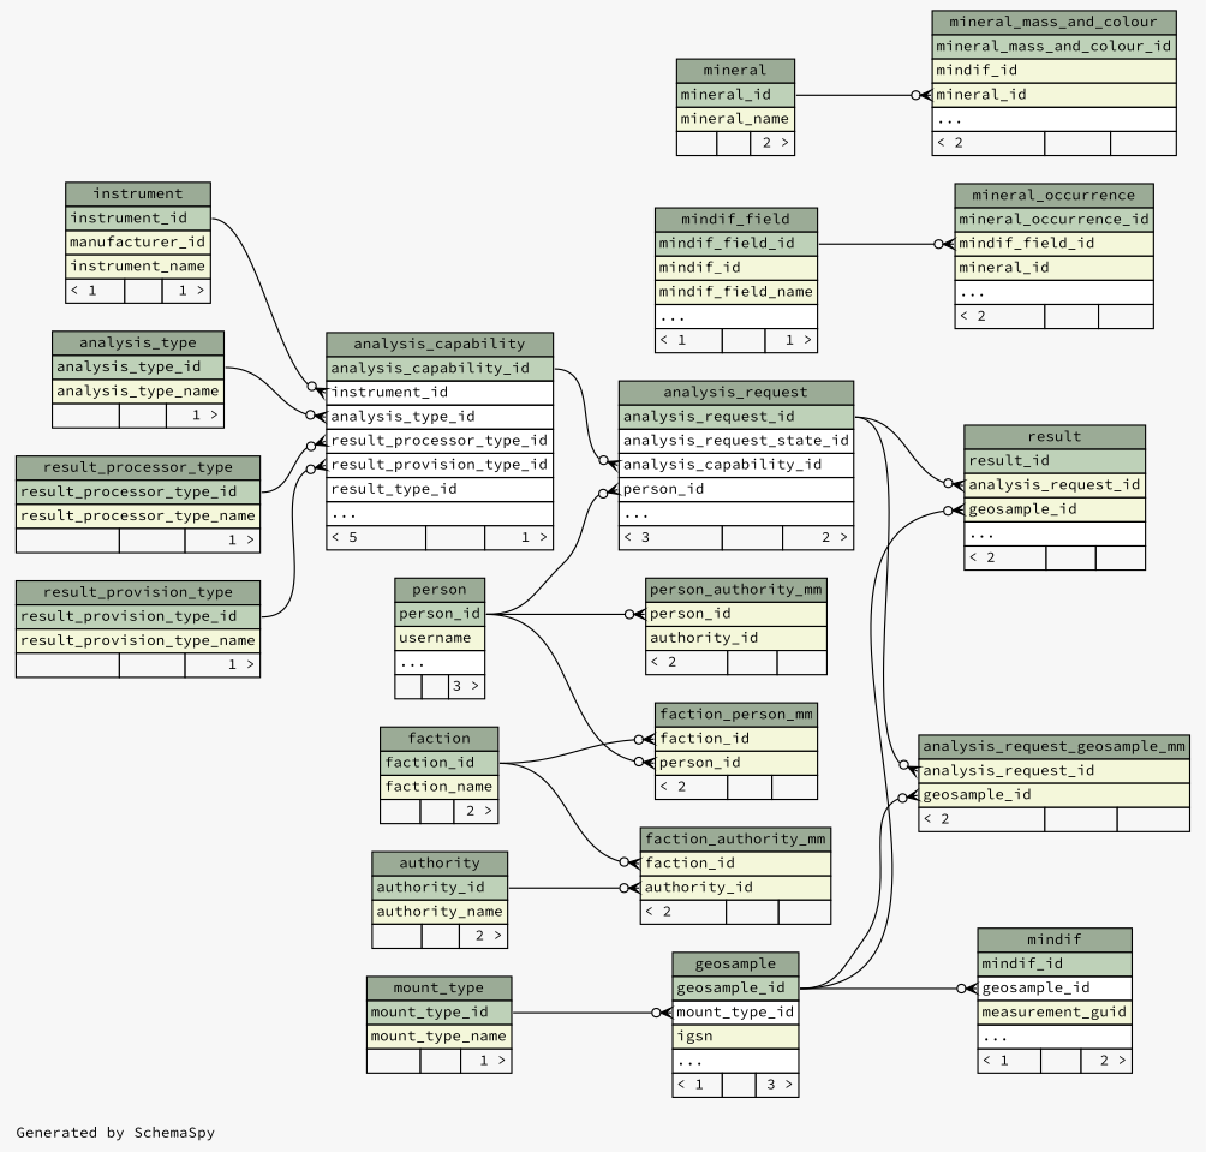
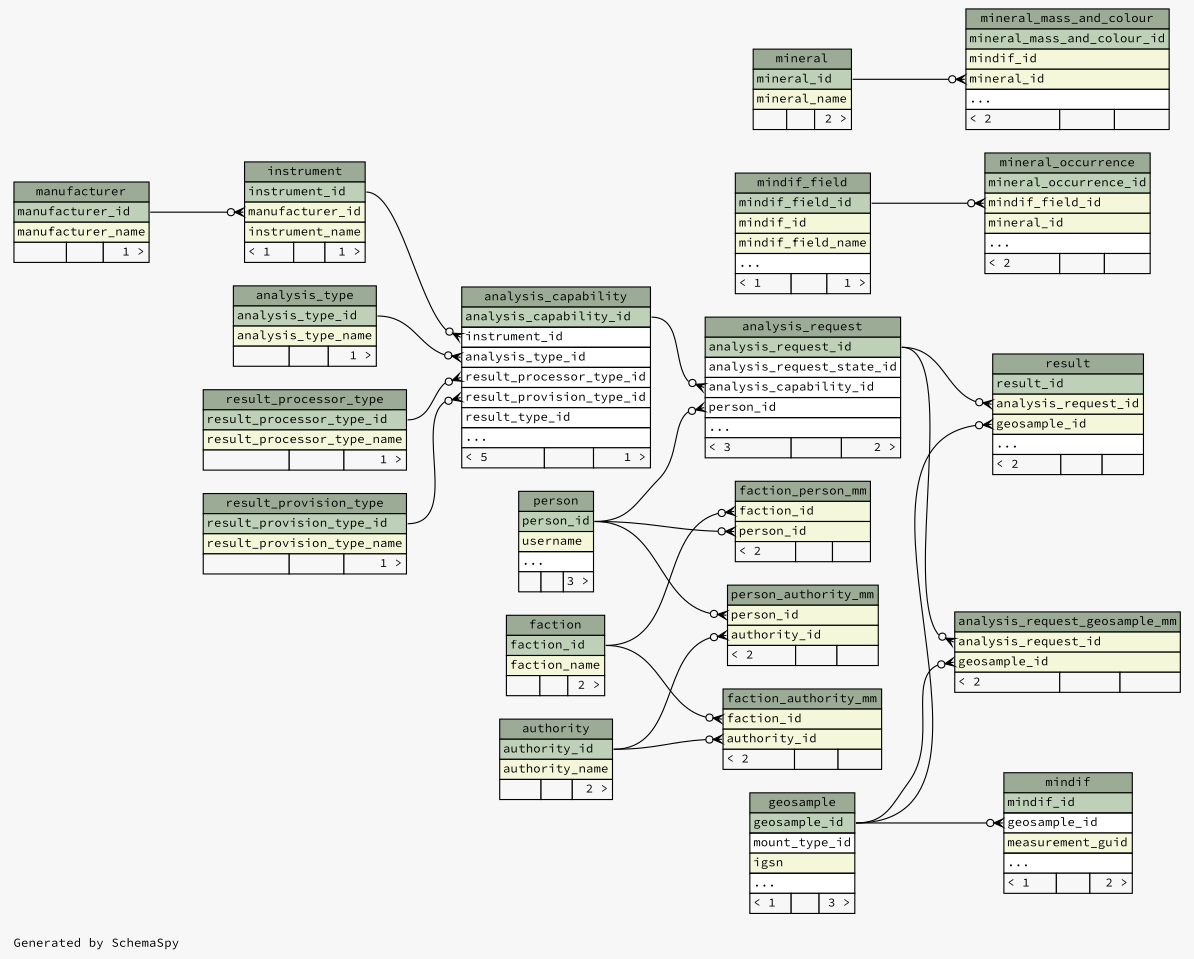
  digraph {
    bgcolor="#f7f7f7"
    fontname="Source Code Pro"
    fontsize=11
    label="\nGenerated by SchemaSpy"
    labeljust=l
    nodesep=0.18
    rankdir=RL
    ranksep=0.46
    node [fontname="Source Code Pro" fontsize=11 shape=plaintext]
    edge [arrowhead=none arrowsize=0.8 arrowtail=crowodot dir=back fontname="Source Code Pro" headport="person_id:e" tailport="person_id:w"]
    n1 [label=<     <TABLE BORDER="0" CELLBORDER="1" CELLSPACING="0" BGCOLOR="#ffffff">       <TR><TD COLSPAN="3" BGCOLOR="#9bab96" ALIGN="CENTER">analysis_capability</TD></TR>       <TR><TD PORT="analysis_capability_id" COLSPAN="3" BGCOLOR="#bed1b8" ALIGN="LEFT">analysis_capability_id</TD></TR>       <TR><TD PORT="instrument_id" COLSPAN="3" ALIGN="LEFT">instrument_id</TD></TR>       <TR><TD PORT="analysis_type_id" COLSPAN="3" ALIGN="LEFT">analysis_type_id</TD></TR>       <TR><TD PORT="result_processor_type_id" COLSPAN="3" ALIGN="LEFT">result_processor_type_id</TD></TR>       <TR><TD PORT="result_provision_type_id" COLSPAN="3" ALIGN="LEFT">result_provision_type_id</TD></TR>       <TR><TD PORT="result_type_id" COLSPAN="3" ALIGN="LEFT">result_type_id</TD></TR>       <TR><TD PORT="elipses" COLSPAN="3" ALIGN="LEFT">...</TD></TR>       <TR><TD ALIGN="LEFT" BGCOLOR="#f7f7f7">&lt; 5</TD><TD ALIGN="RIGHT" BGCOLOR="#f7f7f7">  </TD><TD ALIGN="RIGHT" BGCOLOR="#f7f7f7">1 &gt;</TD></TR>     </TABLE>>]
    n2 [label=<     <TABLE BORDER="0" CELLBORDER="1" CELLSPACING="0" BGCOLOR="#ffffff">       <TR><TD COLSPAN="3" BGCOLOR="#9bab96" ALIGN="CENTER">analysis_type</TD></TR>       <TR><TD PORT="analysis_type_id" COLSPAN="3" BGCOLOR="#bed1b8" ALIGN="LEFT">analysis_type_id</TD></TR>       <TR><TD PORT="analysis_type_name" COLSPAN="3" BGCOLOR="#f4f7da" ALIGN="LEFT">analysis_type_name</TD></TR>       <TR><TD ALIGN="LEFT" BGCOLOR="#f7f7f7">  </TD><TD ALIGN="RIGHT" BGCOLOR="#f7f7f7">  </TD><TD ALIGN="RIGHT" BGCOLOR="#f7f7f7">1 &gt;</TD></TR>     </TABLE>>]
    n3 [label=<     <TABLE BORDER="0" CELLBORDER="1" CELLSPACING="0" BGCOLOR="#ffffff">       <TR><TD COLSPAN="3" BGCOLOR="#9bab96" ALIGN="CENTER">instrument</TD></TR>       <TR><TD PORT="instrument_id" COLSPAN="3" BGCOLOR="#bed1b8" ALIGN="LEFT">instrument_id</TD></TR>       <TR><TD PORT="manufacturer_id" COLSPAN="3" BGCOLOR="#f4f7da" ALIGN="LEFT">manufacturer_id</TD></TR>       <TR><TD PORT="instrument_name" COLSPAN="3" BGCOLOR="#f4f7da" ALIGN="LEFT">instrument_name</TD></TR>       <TR><TD ALIGN="LEFT" BGCOLOR="#f7f7f7">&lt; 1</TD><TD ALIGN="RIGHT" BGCOLOR="#f7f7f7">  </TD><TD ALIGN="RIGHT" BGCOLOR="#f7f7f7">1 &gt;</TD></TR>     </TABLE>>]
    n4 [label=<     <TABLE BORDER="0" CELLBORDER="1" CELLSPACING="0" BGCOLOR="#ffffff">       <TR><TD COLSPAN="3" BGCOLOR="#9bab96" ALIGN="CENTER">result_processor_type</TD></TR>       <TR><TD PORT="result_processor_type_id" COLSPAN="3" BGCOLOR="#bed1b8" ALIGN="LEFT">result_processor_type_id</TD></TR>       <TR><TD PORT="result_processor_type_name" COLSPAN="3" BGCOLOR="#f4f7da" ALIGN="LEFT">result_processor_type_name</TD></TR>       <TR><TD ALIGN="LEFT" BGCOLOR="#f7f7f7">  </TD><TD ALIGN="RIGHT" BGCOLOR="#f7f7f7">  </TD><TD ALIGN="RIGHT" BGCOLOR="#f7f7f7">1 &gt;</TD></TR>     </TABLE>>]
    n5 [label=<     <TABLE BORDER="0" CELLBORDER="1" CELLSPACING="0" BGCOLOR="#ffffff">       <TR><TD COLSPAN="3" BGCOLOR="#9bab96" ALIGN="CENTER">result_provision_type</TD></TR>       <TR><TD PORT="result_provision_type_id" COLSPAN="3" BGCOLOR="#bed1b8" ALIGN="LEFT">result_provision_type_id</TD></TR>       <TR><TD PORT="result_provision_type_name" COLSPAN="3" BGCOLOR="#f4f7da" ALIGN="LEFT">result_provision_type_name</TD></TR>       <TR><TD ALIGN="LEFT" BGCOLOR="#f7f7f7">  </TD><TD ALIGN="RIGHT" BGCOLOR="#f7f7f7">  </TD><TD ALIGN="RIGHT" BGCOLOR="#f7f7f7">1 &gt;</TD></TR>     </TABLE>>]
+   n6 [label=<     <TABLE BORDER="0" CELLBORDER="1" CELLSPACING="0" BGCOLOR="#ffffff">       <TR><TD COLSPAN="3" BGCOLOR="#9bab96" ALIGN="CENTER">manufacturer</TD></TR>       <TR><TD PORT="manufacturer_id" COLSPAN="3" BGCOLOR="#bed1b8" ALIGN="LEFT">manufacturer_id</TD></TR>       <TR><TD PORT="manufacturer_name" COLSPAN="3" BGCOLOR="#f4f7da" ALIGN="LEFT">manufacturer_name</TD></TR>       <TR><TD ALIGN="LEFT" BGCOLOR="#f7f7f7">  </TD><TD ALIGN="RIGHT" BGCOLOR="#f7f7f7">  </TD><TD ALIGN="RIGHT" BGCOLOR="#f7f7f7">1 &gt;</TD></TR>     </TABLE>>]
    n7 [label=<     <TABLE BORDER="0" CELLBORDER="1" CELLSPACING="0" BGCOLOR="#ffffff">       <TR><TD COLSPAN="3" BGCOLOR="#9bab96" ALIGN="CENTER">analysis_request</TD></TR>       <TR><TD PORT="analysis_request_id" COLSPAN="3" BGCOLOR="#bed1b8" ALIGN="LEFT">analysis_request_id</TD></TR>       <TR><TD PORT="analysis_request_state_id" COLSPAN="3" ALIGN="LEFT">analysis_request_state_id</TD></TR>       <TR><TD PORT="analysis_capability_id" COLSPAN="3" ALIGN="LEFT">analysis_capability_id</TD></TR>       <TR><TD PORT="person_id" COLSPAN="3" ALIGN="LEFT">person_id</TD></TR>       <TR><TD PORT="elipses" COLSPAN="3" ALIGN="LEFT">...</TD></TR>       <TR><TD ALIGN="LEFT" BGCOLOR="#f7f7f7">&lt; 3</TD><TD ALIGN="RIGHT" BGCOLOR="#f7f7f7">  </TD><TD ALIGN="RIGHT" BGCOLOR="#f7f7f7">2 &gt;</TD></TR>     </TABLE>>]
    n8 [label=<     <TABLE BORDER="0" CELLBORDER="1" CELLSPACING="0" BGCOLOR="#ffffff">       <TR><TD COLSPAN="3" BGCOLOR="#9bab96" ALIGN="CENTER">person</TD></TR>       <TR><TD PORT="person_id" COLSPAN="3" BGCOLOR="#bed1b8" ALIGN="LEFT">person_id</TD></TR>       <TR><TD PORT="username" COLSPAN="3" BGCOLOR="#f4f7da" ALIGN="LEFT">username</TD></TR>       <TR><TD PORT="elipses" COLSPAN="3" ALIGN="LEFT">...</TD></TR>       <TR><TD ALIGN="LEFT" BGCOLOR="#f7f7f7">  </TD><TD ALIGN="RIGHT" BGCOLOR="#f7f7f7">  </TD><TD ALIGN="RIGHT" BGCOLOR="#f7f7f7">3 &gt;</TD></TR>     </TABLE>>]
    n9 [label=<     <TABLE BORDER="0" CELLBORDER="1" CELLSPACING="0" BGCOLOR="#ffffff">       <TR><TD COLSPAN="3" BGCOLOR="#9bab96" ALIGN="CENTER">analysis_request_geosample_mm</TD></TR>       <TR><TD PORT="analysis_request_id" COLSPAN="3" BGCOLOR="#f4f7da" ALIGN="LEFT">analysis_request_id</TD></TR>       <TR><TD PORT="geosample_id" COLSPAN="3" BGCOLOR="#f4f7da" ALIGN="LEFT">geosample_id</TD></TR>       <TR><TD ALIGN="LEFT" BGCOLOR="#f7f7f7">&lt; 2</TD><TD ALIGN="RIGHT" BGCOLOR="#f7f7f7">  </TD><TD ALIGN="RIGHT" BGCOLOR="#f7f7f7">  </TD></TR>     </TABLE>>]
    n10 [label=<     <TABLE BORDER="0" CELLBORDER="1" CELLSPACING="0" BGCOLOR="#ffffff">       <TR><TD COLSPAN="3" BGCOLOR="#9bab96" ALIGN="CENTER">geosample</TD></TR>       <TR><TD PORT="geosample_id" COLSPAN="3" BGCOLOR="#bed1b8" ALIGN="LEFT">geosample_id</TD></TR>       <TR><TD PORT="mount_type_id" COLSPAN="3" ALIGN="LEFT">mount_type_id</TD></TR>       <TR><TD PORT="igsn" COLSPAN="3" BGCOLOR="#f4f7da" ALIGN="LEFT">igsn</TD></TR>       <TR><TD PORT="elipses" COLSPAN="3" ALIGN="LEFT">...</TD></TR>       <TR><TD ALIGN="LEFT" BGCOLOR="#f7f7f7">&lt; 1</TD><TD ALIGN="RIGHT" BGCOLOR="#f7f7f7">  </TD><TD ALIGN="RIGHT" BGCOLOR="#f7f7f7">3 &gt;</TD></TR>     </TABLE>>]
-   n11 [label=<     <TABLE BORDER="0" CELLBORDER="1" CELLSPACING="0" BGCOLOR="#ffffff">       <TR><TD COLSPAN="3" BGCOLOR="#9bab96" ALIGN="CENTER">mount_type</TD></TR>       <TR><TD PORT="mount_type_id" COLSPAN="3" BGCOLOR="#bed1b8" ALIGN="LEFT">mount_type_id</TD></TR>       <TR><TD PORT="mount_type_name" COLSPAN="3" BGCOLOR="#f4f7da" ALIGN="LEFT">mount_type_name</TD></TR>       <TR><TD ALIGN="LEFT" BGCOLOR="#f7f7f7">  </TD><TD ALIGN="RIGHT" BGCOLOR="#f7f7f7">  </TD><TD ALIGN="RIGHT" BGCOLOR="#f7f7f7">1 &gt;</TD></TR>     </TABLE>>]
    n12 [label=<     <TABLE BORDER="0" CELLBORDER="1" CELLSPACING="0" BGCOLOR="#ffffff">       <TR><TD COLSPAN="3" BGCOLOR="#9bab96" ALIGN="CENTER">authority</TD></TR>       <TR><TD PORT="authority_id" COLSPAN="3" BGCOLOR="#bed1b8" ALIGN="LEFT">authority_id</TD></TR>       <TR><TD PORT="authority_name" COLSPAN="3" BGCOLOR="#f4f7da" ALIGN="LEFT">authority_name</TD></TR>       <TR><TD ALIGN="LEFT" BGCOLOR="#f7f7f7">  </TD><TD ALIGN="RIGHT" BGCOLOR="#f7f7f7">  </TD><TD ALIGN="RIGHT" BGCOLOR="#f7f7f7">2 &gt;</TD></TR>     </TABLE>>]
    n13 [label=<     <TABLE BORDER="0" CELLBORDER="1" CELLSPACING="0" BGCOLOR="#ffffff">       <TR><TD COLSPAN="3" BGCOLOR="#9bab96" ALIGN="CENTER">faction</TD></TR>       <TR><TD PORT="faction_id" COLSPAN="3" BGCOLOR="#bed1b8" ALIGN="LEFT">faction_id</TD></TR>       <TR><TD PORT="faction_name" COLSPAN="3" BGCOLOR="#f4f7da" ALIGN="LEFT">faction_name</TD></TR>       <TR><TD ALIGN="LEFT" BGCOLOR="#f7f7f7">  </TD><TD ALIGN="RIGHT" BGCOLOR="#f7f7f7">  </TD><TD ALIGN="RIGHT" BGCOLOR="#f7f7f7">2 &gt;</TD></TR>     </TABLE>>]
    n14 [label=<     <TABLE BORDER="0" CELLBORDER="1" CELLSPACING="0" BGCOLOR="#ffffff">       <TR><TD COLSPAN="3" BGCOLOR="#9bab96" ALIGN="CENTER">faction_authority_mm</TD></TR>       <TR><TD PORT="faction_id" COLSPAN="3" BGCOLOR="#f4f7da" ALIGN="LEFT">faction_id</TD></TR>       <TR><TD PORT="authority_id" COLSPAN="3" BGCOLOR="#f4f7da" ALIGN="LEFT">authority_id</TD></TR>       <TR><TD ALIGN="LEFT" BGCOLOR="#f7f7f7">&lt; 2</TD><TD ALIGN="RIGHT" BGCOLOR="#f7f7f7">  </TD><TD ALIGN="RIGHT" BGCOLOR="#f7f7f7">  </TD></TR>     </TABLE>>]
    n15 [label=<     <TABLE BORDER="0" CELLBORDER="1" CELLSPACING="0" BGCOLOR="#ffffff">       <TR><TD COLSPAN="3" BGCOLOR="#9bab96" ALIGN="CENTER">faction_person_mm</TD></TR>       <TR><TD PORT="faction_id" COLSPAN="3" BGCOLOR="#f4f7da" ALIGN="LEFT">faction_id</TD></TR>       <TR><TD PORT="person_id" COLSPAN="3" BGCOLOR="#f4f7da" ALIGN="LEFT">person_id</TD></TR>       <TR><TD ALIGN="LEFT" BGCOLOR="#f7f7f7">&lt; 2</TD><TD ALIGN="RIGHT" BGCOLOR="#f7f7f7">  </TD><TD ALIGN="RIGHT" BGCOLOR="#f7f7f7">  </TD></TR>     </TABLE>>]
    n16 [label=<     <TABLE BORDER="0" CELLBORDER="1" CELLSPACING="0" BGCOLOR="#ffffff">       <TR><TD COLSPAN="3" BGCOLOR="#9bab96" ALIGN="CENTER">mindif</TD></TR>       <TR><TD PORT="mindif_id" COLSPAN="3" BGCOLOR="#bed1b8" ALIGN="LEFT">mindif_id</TD></TR>       <TR><TD PORT="geosample_id" COLSPAN="3" ALIGN="LEFT">geosample_id</TD></TR>       <TR><TD PORT="measurement_guid" COLSPAN="3" BGCOLOR="#f4f7da" ALIGN="LEFT">measurement_guid</TD></TR>       <TR><TD PORT="elipses" COLSPAN="3" ALIGN="LEFT">...</TD></TR>       <TR><TD ALIGN="LEFT" BGCOLOR="#f7f7f7">&lt; 1</TD><TD ALIGN="RIGHT" BGCOLOR="#f7f7f7">  </TD><TD ALIGN="RIGHT" BGCOLOR="#f7f7f7">2 &gt;</TD></TR>     </TABLE>>]
    n17 [label=<     <TABLE BORDER="0" CELLBORDER="1" CELLSPACING="0" BGCOLOR="#ffffff">       <TR><TD COLSPAN="3" BGCOLOR="#9bab96" ALIGN="CENTER">mindif_field</TD></TR>       <TR><TD PORT="mindif_field_id" COLSPAN="3" BGCOLOR="#bed1b8" ALIGN="LEFT">mindif_field_id</TD></TR>       <TR><TD PORT="mindif_id" COLSPAN="3" BGCOLOR="#f4f7da" ALIGN="LEFT">mindif_id</TD></TR>       <TR><TD PORT="mindif_field_name" COLSPAN="3" BGCOLOR="#f4f7da" ALIGN="LEFT">mindif_field_name</TD></TR>       <TR><TD PORT="elipses" COLSPAN="3" ALIGN="LEFT">...</TD></TR>       <TR><TD ALIGN="LEFT" BGCOLOR="#f7f7f7">&lt; 1</TD><TD ALIGN="RIGHT" BGCOLOR="#f7f7f7">  </TD><TD ALIGN="RIGHT" BGCOLOR="#f7f7f7">1 &gt;</TD></TR>     </TABLE>>]
    n18 [label=<     <TABLE BORDER="0" CELLBORDER="1" CELLSPACING="0" BGCOLOR="#ffffff">       <TR><TD COLSPAN="3" BGCOLOR="#9bab96" ALIGN="CENTER">mineral</TD></TR>       <TR><TD PORT="mineral_id" COLSPAN="3" BGCOLOR="#bed1b8" ALIGN="LEFT">mineral_id</TD></TR>       <TR><TD PORT="mineral_name" COLSPAN="3" BGCOLOR="#f4f7da" ALIGN="LEFT">mineral_name</TD></TR>       <TR><TD ALIGN="LEFT" BGCOLOR="#f7f7f7">  </TD><TD ALIGN="RIGHT" BGCOLOR="#f7f7f7">  </TD><TD ALIGN="RIGHT" BGCOLOR="#f7f7f7">2 &gt;</TD></TR>     </TABLE>>]
    n19 [label=<     <TABLE BORDER="0" CELLBORDER="1" CELLSPACING="0" BGCOLOR="#ffffff">       <TR><TD COLSPAN="3" BGCOLOR="#9bab96" ALIGN="CENTER">mineral_mass_and_colour</TD></TR>       <TR><TD PORT="mineral_mass_and_colour_id" COLSPAN="3" BGCOLOR="#bed1b8" ALIGN="LEFT">mineral_mass_and_colour_id</TD></TR>       <TR><TD PORT="mindif_id" COLSPAN="3" BGCOLOR="#f4f7da" ALIGN="LEFT">mindif_id</TD></TR>       <TR><TD PORT="mineral_id" COLSPAN="3" BGCOLOR="#f4f7da" ALIGN="LEFT">mineral_id</TD></TR>       <TR><TD PORT="elipses" COLSPAN="3" ALIGN="LEFT">...</TD></TR>       <TR><TD ALIGN="LEFT" BGCOLOR="#f7f7f7">&lt; 2</TD><TD ALIGN="RIGHT" BGCOLOR="#f7f7f7">  </TD><TD ALIGN="RIGHT" BGCOLOR="#f7f7f7">  </TD></TR>     </TABLE>>]
    n20 [label=<     <TABLE BORDER="0" CELLBORDER="1" CELLSPACING="0" BGCOLOR="#ffffff">       <TR><TD COLSPAN="3" BGCOLOR="#9bab96" ALIGN="CENTER">mineral_occurrence</TD></TR>       <TR><TD PORT="mineral_occurrence_id" COLSPAN="3" BGCOLOR="#bed1b8" ALIGN="LEFT">mineral_occurrence_id</TD></TR>       <TR><TD PORT="mindif_field_id" COLSPAN="3" BGCOLOR="#f4f7da" ALIGN="LEFT">mindif_field_id</TD></TR>       <TR><TD PORT="mineral_id" COLSPAN="3" BGCOLOR="#f4f7da" ALIGN="LEFT">mineral_id</TD></TR>       <TR><TD PORT="elipses" COLSPAN="3" ALIGN="LEFT">...</TD></TR>       <TR><TD ALIGN="LEFT" BGCOLOR="#f7f7f7">&lt; 2</TD><TD ALIGN="RIGHT" BGCOLOR="#f7f7f7">  </TD><TD ALIGN="RIGHT" BGCOLOR="#f7f7f7">  </TD></TR>     </TABLE>>]
    n21 [label=<     <TABLE BORDER="0" CELLBORDER="1" CELLSPACING="0" BGCOLOR="#ffffff">       <TR><TD COLSPAN="3" BGCOLOR="#9bab96" ALIGN="CENTER">person_authority_mm</TD></TR>       <TR><TD PORT="person_id" COLSPAN="3" BGCOLOR="#f4f7da" ALIGN="LEFT">person_id</TD></TR>       <TR><TD PORT="authority_id" COLSPAN="3" BGCOLOR="#f4f7da" ALIGN="LEFT">authority_id</TD></TR>       <TR><TD ALIGN="LEFT" BGCOLOR="#f7f7f7">&lt; 2</TD><TD ALIGN="RIGHT" BGCOLOR="#f7f7f7">  </TD><TD ALIGN="RIGHT" BGCOLOR="#f7f7f7">  </TD></TR>     </TABLE>>]
    n22 [label=<     <TABLE BORDER="0" CELLBORDER="1" CELLSPACING="0" BGCOLOR="#ffffff">       <TR><TD COLSPAN="3" BGCOLOR="#9bab96" ALIGN="CENTER">result</TD></TR>       <TR><TD PORT="result_id" COLSPAN="3" BGCOLOR="#bed1b8" ALIGN="LEFT">result_id</TD></TR>       <TR><TD PORT="analysis_request_id" COLSPAN="3" BGCOLOR="#f4f7da" ALIGN="LEFT">analysis_request_id</TD></TR>       <TR><TD PORT="geosample_id" COLSPAN="3" BGCOLOR="#f4f7da" ALIGN="LEFT">geosample_id</TD></TR>       <TR><TD PORT="elipses" COLSPAN="3" ALIGN="LEFT">...</TD></TR>       <TR><TD ALIGN="LEFT" BGCOLOR="#f7f7f7">&lt; 2</TD><TD ALIGN="RIGHT" BGCOLOR="#f7f7f7">  </TD><TD ALIGN="RIGHT" BGCOLOR="#f7f7f7">  </TD></TR>     </TABLE>>]
    n1 -> n2 [headport="analysis_type_id:e" tailport="analysis_type_id:w"]
    n1 -> n3 [headport="instrument_id:e" tailport="instrument_id:w"]
    n1 -> n4 [headport="result_processor_type_id:e" tailport="result_processor_type_id:w"]
    n1 -> n5 [headport="result_provision_type_id:e" tailport="result_provision_type_id:w"]
+   n3 -> n6 [headport="manufacturer_id:e" tailport="manufacturer_id:w"]
    n7 -> n1 [headport="analysis_capability_id:e" tailport="analysis_capability_id:w"]
    n7 -> n8
    n9 -> n7 [headport="analysis_request_id:e" tailport="analysis_request_id:w"]
    n9 -> n10 [headport="geosample_id:e" tailport="geosample_id:w"]
-   n10 -> n11 [headport="mount_type_id:e" tailport="mount_type_id:w"]
    n14 -> n12 [headport="authority_id:e" tailport="authority_id:w"]
    n14 -> n13 [headport="faction_id:e" tailport="faction_id:w"]
    n15 -> n8
    n15 -> n13 [headport="faction_id:e" tailport="faction_id:w"]
    n16 -> n10 [headport="geosample_id:e" tailport="geosample_id:w"]
    n19 -> n18 [headport="mineral_id:e" tailport="mineral_id:w"]
    n20 -> n17 [headport="mindif_field_id:e" tailport="mindif_field_id:w"]
    n21 -> n8
+   n21 -> n12 [headport="authority_id:e" tailport="authority_id:w"]
    n22 -> n7 [headport="analysis_request_id:e" tailport="analysis_request_id:w"]
    n22 -> n10 [headport="geosample_id:e" tailport="geosample_id:w"]
  }
